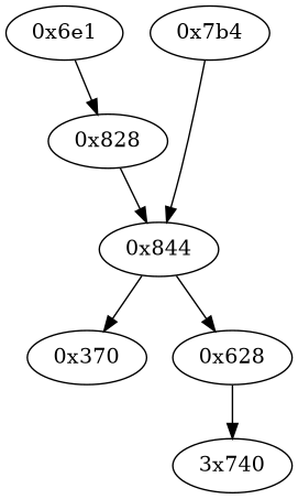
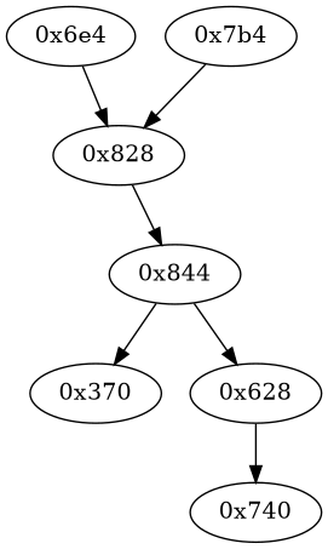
  strict digraph {
-   "0x6e4" [opcode="[u'ldr', u'cmp', u'mov', u'mov']" label="0x6e1"]
+   "0x6e4" [opcode="[u'ldr', u'cmp', u'mov', u'mov']"]
    "0x828" [opcode="[u'ldr', u'ldr', u'mov', u'mov', u'mov', u'orr', u'b']"]
    "0x844" [opcode="[u'str', u'str', u'str', u'str', u'ldr', u'ldr', u'ldr', u'ldr', u'cmp', u'mov', u'b']"]
    n4 [label="0x370" opcode="[u'ldr', u'sub', u'pop']"]
    "0x628" [opcode="[u'push', u'add', u'sub', u'str', u'ldr', u'str', u'ldr', u'ldr', u'add', u'sub', u'sub', u'mul', u'mvn', u'ldr', u'ldr', u'eor', u'and', u'ldr', u'mov', u'str', u'mov', u'ldr', u'cmp', u'mov', u'cmp', u'mov', u'mov', u'mov', u'cmp', u'mov', u'strb', u'eor', u'and', u'strb', u'mov', u'orr', u'ldr', u'ldr', u'ldr', u'mov', u'mov', u'str', u'ldr', u'ldr', u'str', u'ldr', u'b']"]
    "0x7b4" [opcode="[u'ldr', u'ldr', u'ldr', u'ldrb', u'ldr', u'ldr', u'mul', u'ldr', u'ldr', u'ldr', u'add', u'add', u'sub', u'mul', u'ldr', u'rsb', u'sub', u'rsb', u'add', u'b']"]
-   "0x740" [opcode="[u'ldrb', u'ldrb', u'eor', u'tst', u'ldr', u'mov', u'cmp', u'mov', u'mov', u'cmp', u'mov', u'b']" label="3x740"]
+   "0x740" [opcode="[u'ldrb', u'ldrb', u'eor', u'tst', u'ldr', u'mov', u'cmp', u'mov', u'mov', u'cmp', u'mov', u'b']"]
    "0x6e4" -> "0x828"
    "0x828" -> "0x844"
    "0x844" -> n4
    "0x844" -> "0x628"
    "0x628" -> "0x740"
-   "0x7b4" -> "0x844"
+   "0x7b4" -> "0x828"
  }
